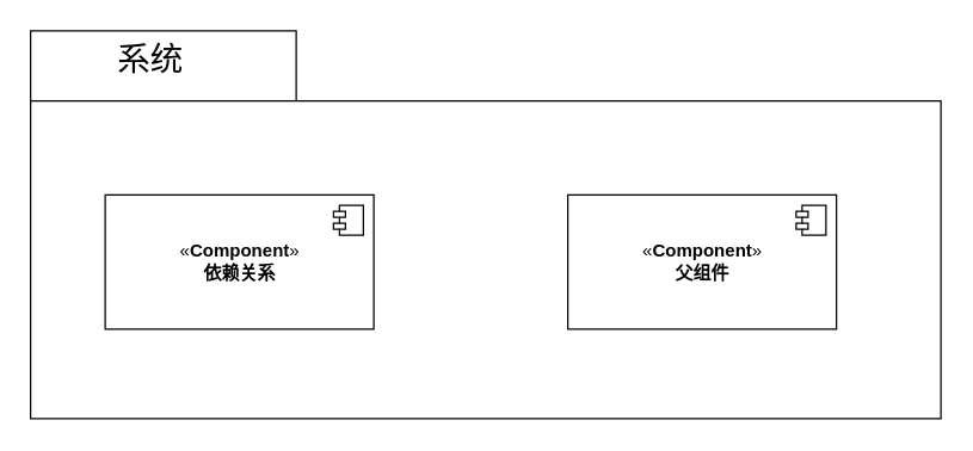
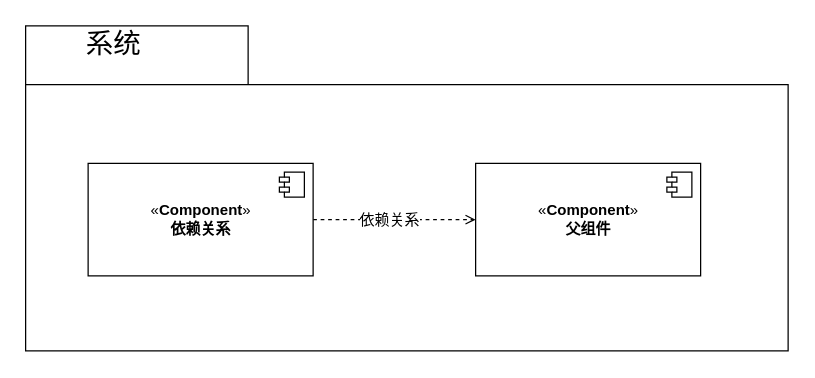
  <mxCell id="0" />
  <mxCell id="1" parent="0" />
  <mxCell id="2" value="" style="shape=folder;fontStyle=1;spacingTop=10;tabWidth=178;tabHeight=47;tabPosition=left;html=1;" vertex="1" parent="1"><mxGeometry x="20" y="20" width="610" height="260" as="geometry" /></mxCell>
+ <mxCell id="3" style="edgeStyle=orthogonalEdgeStyle;rounded=0;orthogonalLoop=1;jettySize=auto;html=1;dashed=1;endArrow=open;endFill=0;" edge="1" parent="1" source="5" target="7"><mxGeometry relative="1" as="geometry" /></mxCell>
+ <mxCell id="4" value="依赖关系" style="text;html=1;align=center;verticalAlign=middle;resizable=0;points=[];labelBackgroundColor=#ffffff;" vertex="1" connectable="0" parent="3"><mxGeometry x="-0.203" y="1" relative="1" as="geometry"><mxPoint x="8" y="1" as="offset" /></mxGeometry></mxCell>
  <mxCell id="5" value="«&lt;b&gt;Component&lt;/b&gt;»&lt;br&gt;&lt;b&gt;依赖关系&lt;/b&gt;" style="html=1;dropTarget=0;" vertex="1" parent="1"><mxGeometry x="70" y="130" width="180" height="90" as="geometry" /></mxCell>
  <mxCell id="6" value="" style="shape=component;jettyWidth=8;jettyHeight=4;" vertex="1" parent="5"><mxGeometry x="1" width="20" height="20" relative="1" as="geometry"><mxPoint x="-27" y="7" as="offset" /></mxGeometry></mxCell>
  <mxCell id="7" value="«&lt;b&gt;Component&lt;/b&gt;»&lt;br&gt;&lt;b&gt;父组件&lt;/b&gt;" style="html=1;dropTarget=0;" vertex="1" parent="1"><mxGeometry x="380" y="130" width="180" height="90" as="geometry" /></mxCell>
  <mxCell id="8" value="" style="shape=component;jettyWidth=8;jettyHeight=4;" vertex="1" parent="7"><mxGeometry x="1" width="20" height="20" relative="1" as="geometry"><mxPoint x="-27" y="7" as="offset" /></mxGeometry></mxCell>
- <mxCell id="9" value="&lt;font&gt;&lt;font style=&quot;font-size: 22px&quot;&gt;系统&lt;/font&gt;&lt;br&gt;&lt;/font&gt;" style="text;html=1;align=center;verticalAlign=middle;resizable=0;points=[];autosize=1;" vertex="1" parent="1"><mxGeometry x="70" y="30" width="60" height="20" as="geometry" /></mxCell>
+ <mxCell id="9" value="&lt;font&gt;&lt;font style=&quot;font-size: 22px&quot;&gt;系统&lt;/font&gt;&lt;br&gt;&lt;/font&gt;" style="text;html=1;align=center;verticalAlign=middle;resizable=0;points=[];autosize=1;" vertex="1" parent="1"><mxGeometry x="60" y="25" width="60" height="20" as="geometry" /></mxCell>
